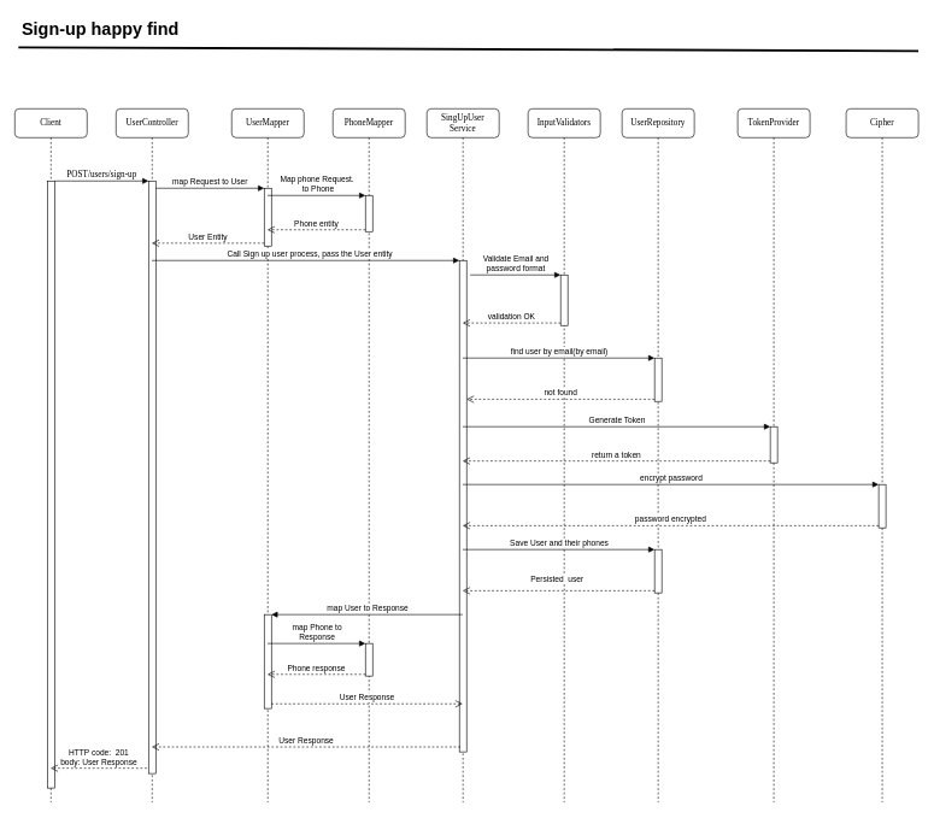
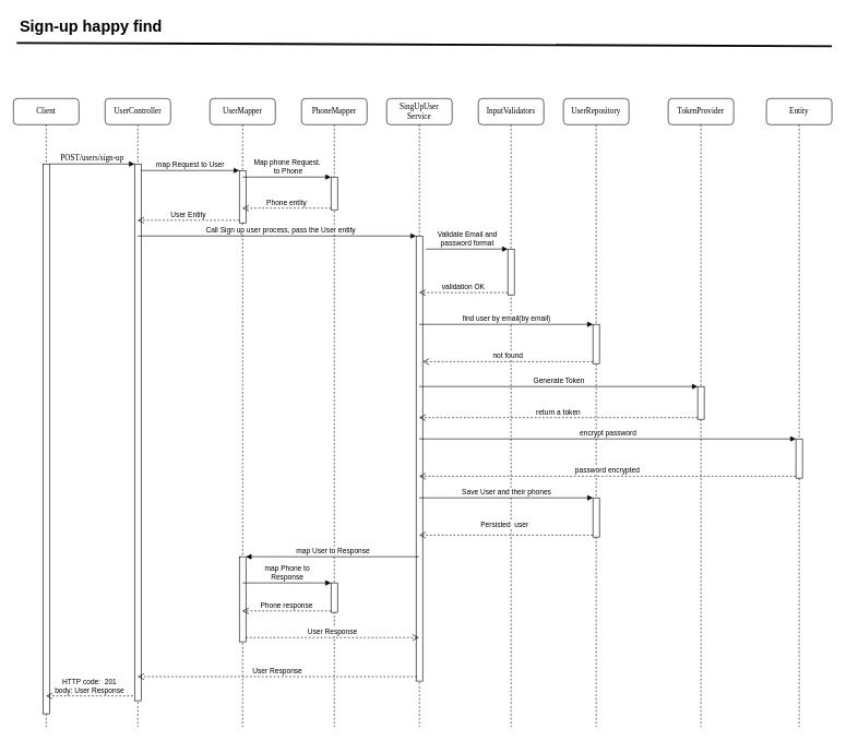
  <mxCell id="0" />
  <mxCell id="1" parent="0" />
  <mxCell id="2" value="UserController" style="shape=umlLifeline;perimeter=lifelinePerimeter;whiteSpace=wrap;html=1;container=1;collapsible=0;recursiveResize=0;outlineConnect=0;rounded=1;shadow=0;comic=0;labelBackgroundColor=none;strokeWidth=1;fontFamily=Verdana;fontSize=12;align=center;" vertex="1" parent="1"><mxGeometry x="160" y="150" width="100" height="960" as="geometry" /></mxCell>
  <mxCell id="3" value="" style="html=1;points=[];perimeter=orthogonalPerimeter;rounded=0;shadow=0;comic=0;labelBackgroundColor=none;strokeWidth=1;fontFamily=Verdana;fontSize=12;align=center;" vertex="1" parent="2"><mxGeometry x="45" y="100" width="10" height="820" as="geometry" /></mxCell>
  <mxCell id="4" value="SingUpUser&lt;br&gt;Service" style="shape=umlLifeline;perimeter=lifelinePerimeter;whiteSpace=wrap;html=1;container=1;collapsible=0;recursiveResize=0;outlineConnect=0;rounded=1;shadow=0;comic=0;labelBackgroundColor=none;strokeWidth=1;fontFamily=Verdana;fontSize=12;align=center;" vertex="1" parent="1"><mxGeometry x="590" y="150" width="100" height="960" as="geometry" /></mxCell>
  <mxCell id="5" value="" style="html=1;points=[];perimeter=orthogonalPerimeter;" vertex="1" parent="4"><mxGeometry x="45" y="210" width="10" height="680" as="geometry" /></mxCell>
  <mxCell id="6" value="InputValidators" style="shape=umlLifeline;perimeter=lifelinePerimeter;whiteSpace=wrap;html=1;container=1;collapsible=0;recursiveResize=0;outlineConnect=0;rounded=1;shadow=0;comic=0;labelBackgroundColor=none;strokeWidth=1;fontFamily=Verdana;fontSize=12;align=center;" vertex="1" parent="1"><mxGeometry x="730" y="150" width="100" height="960" as="geometry" /></mxCell>
  <mxCell id="7" value="" style="html=1;points=[];perimeter=orthogonalPerimeter;" vertex="1" parent="6"><mxGeometry x="45" y="230" width="10" height="70" as="geometry" /></mxCell>
  <mxCell id="8" value="UserRepository" style="shape=umlLifeline;perimeter=lifelinePerimeter;whiteSpace=wrap;html=1;container=1;collapsible=0;recursiveResize=0;outlineConnect=0;rounded=1;shadow=0;comic=0;labelBackgroundColor=none;strokeWidth=1;fontFamily=Verdana;fontSize=12;align=center;" vertex="1" parent="1"><mxGeometry x="860" y="150" width="100" height="960" as="geometry" /></mxCell>
  <mxCell id="9" value="" style="html=1;points=[];perimeter=orthogonalPerimeter;" vertex="1" parent="8"><mxGeometry x="45" y="345" width="10" height="60" as="geometry" /></mxCell>
  <mxCell id="10" value="" style="html=1;points=[];perimeter=orthogonalPerimeter;" vertex="1" parent="8"><mxGeometry x="45" y="610" width="10" height="60" as="geometry" /></mxCell>
  <mxCell id="11" value="TokenProvider" style="shape=umlLifeline;perimeter=lifelinePerimeter;whiteSpace=wrap;html=1;container=1;collapsible=0;recursiveResize=0;outlineConnect=0;rounded=1;shadow=0;comic=0;labelBackgroundColor=none;strokeWidth=1;fontFamily=Verdana;fontSize=12;align=center;" vertex="1" parent="1"><mxGeometry x="1020" y="150" width="100" height="960" as="geometry" /></mxCell>
  <mxCell id="12" value="" style="html=1;points=[];perimeter=orthogonalPerimeter;" vertex="1" parent="11"><mxGeometry x="45" y="440" width="10" height="50" as="geometry" /></mxCell>
  <mxCell id="13" value="Client" style="shape=umlLifeline;perimeter=lifelinePerimeter;whiteSpace=wrap;html=1;container=1;collapsible=0;recursiveResize=0;outlineConnect=0;rounded=1;shadow=0;comic=0;labelBackgroundColor=none;strokeWidth=1;fontFamily=Verdana;fontSize=12;align=center;" vertex="1" parent="1"><mxGeometry x="20" y="150" width="100" height="960" as="geometry" /></mxCell>
  <mxCell id="14" value="" style="html=1;points=[];perimeter=orthogonalPerimeter;rounded=0;shadow=0;comic=0;labelBackgroundColor=none;strokeWidth=1;fontFamily=Verdana;fontSize=12;align=center;" vertex="1" parent="13"><mxGeometry x="45" y="100" width="10" height="840" as="geometry" /></mxCell>
  <mxCell id="15" value="POST/users/sign-up" style="html=1;verticalAlign=bottom;endArrow=block;entryX=0;entryY=0;labelBackgroundColor=none;fontFamily=Verdana;fontSize=12;edgeStyle=elbowEdgeStyle;elbow=vertical;" edge="1" parent="1" source="14" target="3"><mxGeometry relative="1" as="geometry"><mxPoint x="140" y="260" as="sourcePoint" /></mxGeometry></mxCell>
- <mxCell id="16" value="Cipher" style="shape=umlLifeline;perimeter=lifelinePerimeter;whiteSpace=wrap;html=1;container=1;collapsible=0;recursiveResize=0;outlineConnect=0;rounded=1;shadow=0;comic=0;labelBackgroundColor=none;strokeWidth=1;fontFamily=Verdana;fontSize=12;align=center;" vertex="1" parent="1"><mxGeometry x="1170" y="150" width="100" height="960" as="geometry" /></mxCell>
+ <mxCell id="16" value="Entity" style="shape=umlLifeline;perimeter=lifelinePerimeter;whiteSpace=wrap;html=1;container=1;collapsible=0;recursiveResize=0;outlineConnect=0;rounded=1;shadow=0;comic=0;labelBackgroundColor=none;strokeWidth=1;fontFamily=Verdana;fontSize=12;align=center;" vertex="1" parent="1"><mxGeometry x="1170" y="150" width="100" height="960" as="geometry" /></mxCell>
  <mxCell id="17" value="" style="html=1;points=[];perimeter=orthogonalPerimeter;" vertex="1" parent="16"><mxGeometry x="45" y="520" width="10" height="60" as="geometry" /></mxCell>
  <mxCell id="18" value="UserMapper" style="shape=umlLifeline;perimeter=lifelinePerimeter;whiteSpace=wrap;html=1;container=1;collapsible=0;recursiveResize=0;outlineConnect=0;rounded=1;shadow=0;comic=0;labelBackgroundColor=none;strokeWidth=1;fontFamily=Verdana;fontSize=12;align=center;" vertex="1" parent="1"><mxGeometry x="320" y="150" width="100" height="960" as="geometry" /></mxCell>
  <mxCell id="19" value="" style="html=1;points=[];perimeter=orthogonalPerimeter;" vertex="1" parent="18"><mxGeometry x="45" y="110" width="10" height="80" as="geometry" /></mxCell>
  <mxCell id="20" value="" style="html=1;points=[];perimeter=orthogonalPerimeter;" vertex="1" parent="18"><mxGeometry x="45" y="700" width="10" height="130" as="geometry" /></mxCell>
  <mxCell id="21" value="PhoneMapper" style="shape=umlLifeline;perimeter=lifelinePerimeter;whiteSpace=wrap;html=1;container=1;collapsible=0;recursiveResize=0;outlineConnect=0;rounded=1;shadow=0;comic=0;labelBackgroundColor=none;strokeWidth=1;fontFamily=Verdana;fontSize=12;align=center;" vertex="1" parent="1"><mxGeometry x="460" y="150" width="100" height="960" as="geometry" /></mxCell>
  <mxCell id="22" value="" style="html=1;points=[];perimeter=orthogonalPerimeter;" vertex="1" parent="21"><mxGeometry x="45" y="120" width="10" height="50" as="geometry" /></mxCell>
  <mxCell id="23" value="" style="html=1;points=[];perimeter=orthogonalPerimeter;" vertex="1" parent="21"><mxGeometry x="45" y="740" width="10" height="45" as="geometry" /></mxCell>
  <mxCell id="24" value="map Request to User" style="html=1;verticalAlign=bottom;endArrow=block;entryX=0;entryY=0;rounded=0;" edge="1" parent="1" source="3" target="19"><mxGeometry relative="1" as="geometry"><mxPoint x="230" y="260" as="sourcePoint" /></mxGeometry></mxCell>
  <mxCell id="25" value="User Entity" style="html=1;verticalAlign=bottom;endArrow=open;dashed=1;endSize=8;exitX=0;exitY=0.95;rounded=0;" edge="1" parent="1" source="19" target="2"><mxGeometry relative="1" as="geometry"><mxPoint x="290" y="326" as="targetPoint" /></mxGeometry></mxCell>
  <mxCell id="26" value="Map phone Request.&lt;br&gt;&amp;nbsp;to Phone" style="html=1;verticalAlign=bottom;endArrow=block;entryX=0;entryY=0;rounded=0;" edge="1" parent="1" source="18" target="22"><mxGeometry relative="1" as="geometry"><mxPoint x="430" y="270" as="sourcePoint" /></mxGeometry></mxCell>
  <mxCell id="27" value="Phone entity" style="html=1;verticalAlign=bottom;endArrow=open;dashed=1;endSize=8;exitX=0;exitY=0.95;rounded=0;" edge="1" parent="1" source="22" target="18"><mxGeometry relative="1" as="geometry"><mxPoint x="430" y="346" as="targetPoint" /></mxGeometry></mxCell>
  <mxCell id="28" value="Call Sign up user process, pass the User entity" style="html=1;verticalAlign=bottom;endArrow=block;entryX=0;entryY=0;rounded=0;" edge="1" parent="1" source="2" target="5"><mxGeometry x="0.024" relative="1" as="geometry"><mxPoint x="570" y="360" as="sourcePoint" /><mxPoint as="offset" /></mxGeometry></mxCell>
  <mxCell id="29" value="User Response" style="html=1;verticalAlign=bottom;endArrow=open;dashed=1;endSize=8;rounded=0;exitX=0.128;exitY=0.99;exitDx=0;exitDy=0;exitPerimeter=0;" edge="1" parent="1" source="5" target="2"><mxGeometry relative="1" as="geometry"><mxPoint x="570" y="436" as="targetPoint" /><mxPoint x="640" y="790" as="sourcePoint" /></mxGeometry></mxCell>
  <mxCell id="30" value="Validate Email and &lt;br&gt;password format" style="html=1;verticalAlign=bottom;endArrow=block;entryX=0;entryY=0;rounded=0;" edge="1" parent="1" target="7"><mxGeometry relative="1" as="geometry"><mxPoint x="650" y="380" as="sourcePoint" /></mxGeometry></mxCell>
  <mxCell id="31" value="validation OK" style="html=1;verticalAlign=bottom;endArrow=open;dashed=1;endSize=8;exitX=0;exitY=0.95;rounded=0;" edge="1" parent="1" source="7" target="4"><mxGeometry relative="1" as="geometry"><mxPoint x="670" y="486" as="targetPoint" /></mxGeometry></mxCell>
  <mxCell id="32" value="find user by email(by email)" style="html=1;verticalAlign=bottom;endArrow=block;entryX=0;entryY=0;rounded=0;" edge="1" parent="1" source="4" target="9"><mxGeometry relative="1" as="geometry"><mxPoint x="835" y="480" as="sourcePoint" /></mxGeometry></mxCell>
  <mxCell id="33" value="not found" style="html=1;verticalAlign=bottom;endArrow=open;dashed=1;endSize=8;exitX=0;exitY=0.95;rounded=0;" edge="1" parent="1" source="9" target="5"><mxGeometry relative="1" as="geometry"><mxPoint x="640" y="556" as="targetPoint" /></mxGeometry></mxCell>
  <mxCell id="34" value="Generate Token" style="html=1;verticalAlign=bottom;endArrow=block;entryX=0;entryY=0;rounded=0;" edge="1" parent="1" source="4" target="12"><mxGeometry relative="1" as="geometry"><mxPoint x="990" y="590" as="sourcePoint" /></mxGeometry></mxCell>
  <mxCell id="35" value="return a token" style="html=1;verticalAlign=bottom;endArrow=open;dashed=1;endSize=8;exitX=0;exitY=0.95;rounded=0;" edge="1" parent="1" source="12" target="4"><mxGeometry relative="1" as="geometry"><mxPoint x="990" y="666" as="targetPoint" /></mxGeometry></mxCell>
  <mxCell id="36" value="encrypt password" style="html=1;verticalAlign=bottom;endArrow=block;entryX=0;entryY=0;rounded=0;" edge="1" parent="1" source="4" target="17"><mxGeometry relative="1" as="geometry"><mxPoint x="1145" y="650" as="sourcePoint" /></mxGeometry></mxCell>
  <mxCell id="37" value="password encrypted" style="html=1;verticalAlign=bottom;endArrow=open;dashed=1;endSize=8;exitX=0;exitY=0.95;rounded=0;" edge="1" parent="1" source="17" target="4"><mxGeometry relative="1" as="geometry"><mxPoint x="1145" y="726" as="targetPoint" /></mxGeometry></mxCell>
  <mxCell id="38" value="Save User and their phones" style="html=1;verticalAlign=bottom;endArrow=block;entryX=0;entryY=0;rounded=0;" edge="1" parent="1" source="4" target="10"><mxGeometry relative="1" as="geometry"><mxPoint x="835" y="740" as="sourcePoint" /></mxGeometry></mxCell>
  <mxCell id="39" value="Persisted&amp;nbsp; user" style="html=1;verticalAlign=bottom;endArrow=open;dashed=1;endSize=8;exitX=0;exitY=0.95;rounded=0;" edge="1" parent="1" source="10" target="4"><mxGeometry x="0.017" y="-7" relative="1" as="geometry"><mxPoint x="835" y="816" as="targetPoint" /><mxPoint as="offset" /></mxGeometry></mxCell>
  <mxCell id="40" value="map User to Response" style="html=1;verticalAlign=bottom;endArrow=block;entryX=1;entryY=0;rounded=0;" edge="1" parent="1" source="4" target="20"><mxGeometry relative="1" as="geometry"><mxPoint x="435" y="850" as="sourcePoint" /></mxGeometry></mxCell>
  <mxCell id="41" value="User Response" style="html=1;verticalAlign=bottom;endArrow=open;dashed=1;endSize=8;exitX=1;exitY=0.95;rounded=0;" edge="1" parent="1" source="20" target="4"><mxGeometry relative="1" as="geometry"><mxPoint x="435" y="907" as="targetPoint" /></mxGeometry></mxCell>
  <mxCell id="42" value="map Phone to&lt;br&gt;Response" style="html=1;verticalAlign=bottom;endArrow=block;entryX=0;entryY=0;rounded=0;" edge="1" parent="1" source="18" target="23"><mxGeometry relative="1" as="geometry"><mxPoint x="435" y="875" as="sourcePoint" /></mxGeometry></mxCell>
  <mxCell id="43" value="Phone response" style="html=1;verticalAlign=bottom;endArrow=open;dashed=1;endSize=8;exitX=0;exitY=0.95;rounded=0;" edge="1" parent="1" source="23" target="18"><mxGeometry relative="1" as="geometry"><mxPoint x="435" y="951" as="targetPoint" /></mxGeometry></mxCell>
  <mxCell id="44" value="HTTP code:&amp;nbsp; 201&lt;br&gt;body: User Response" style="html=1;verticalAlign=bottom;endArrow=open;dashed=1;endSize=8;rounded=0;exitX=-0.236;exitY=0.991;exitDx=0;exitDy=0;exitPerimeter=0;" edge="1" parent="1" source="3" target="13"><mxGeometry relative="1" as="geometry"><mxPoint x="215" y="1060" as="sourcePoint" /><mxPoint x="135" y="1060" as="targetPoint" /></mxGeometry></mxCell>
  <mxCell id="45" value="&lt;h1&gt;Sign-up happy find&lt;/h1&gt;" style="text;html=1;strokeColor=none;fillColor=none;spacing=5;spacingTop=-20;whiteSpace=wrap;overflow=hidden;rounded=0;" vertex="1" parent="1"><mxGeometry x="25" y="20" width="1245" height="60" as="geometry" /></mxCell>
  <mxCell id="46" value="" style="endArrow=none;html=1;rounded=0;exitX=0;exitY=0.75;exitDx=0;exitDy=0;strokeWidth=3;" edge="1" parent="1" source="45"><mxGeometry width="50" height="50" relative="1" as="geometry"><mxPoint x="470" y="90" as="sourcePoint" /><mxPoint x="1270" y="70" as="targetPoint" /></mxGeometry></mxCell>
